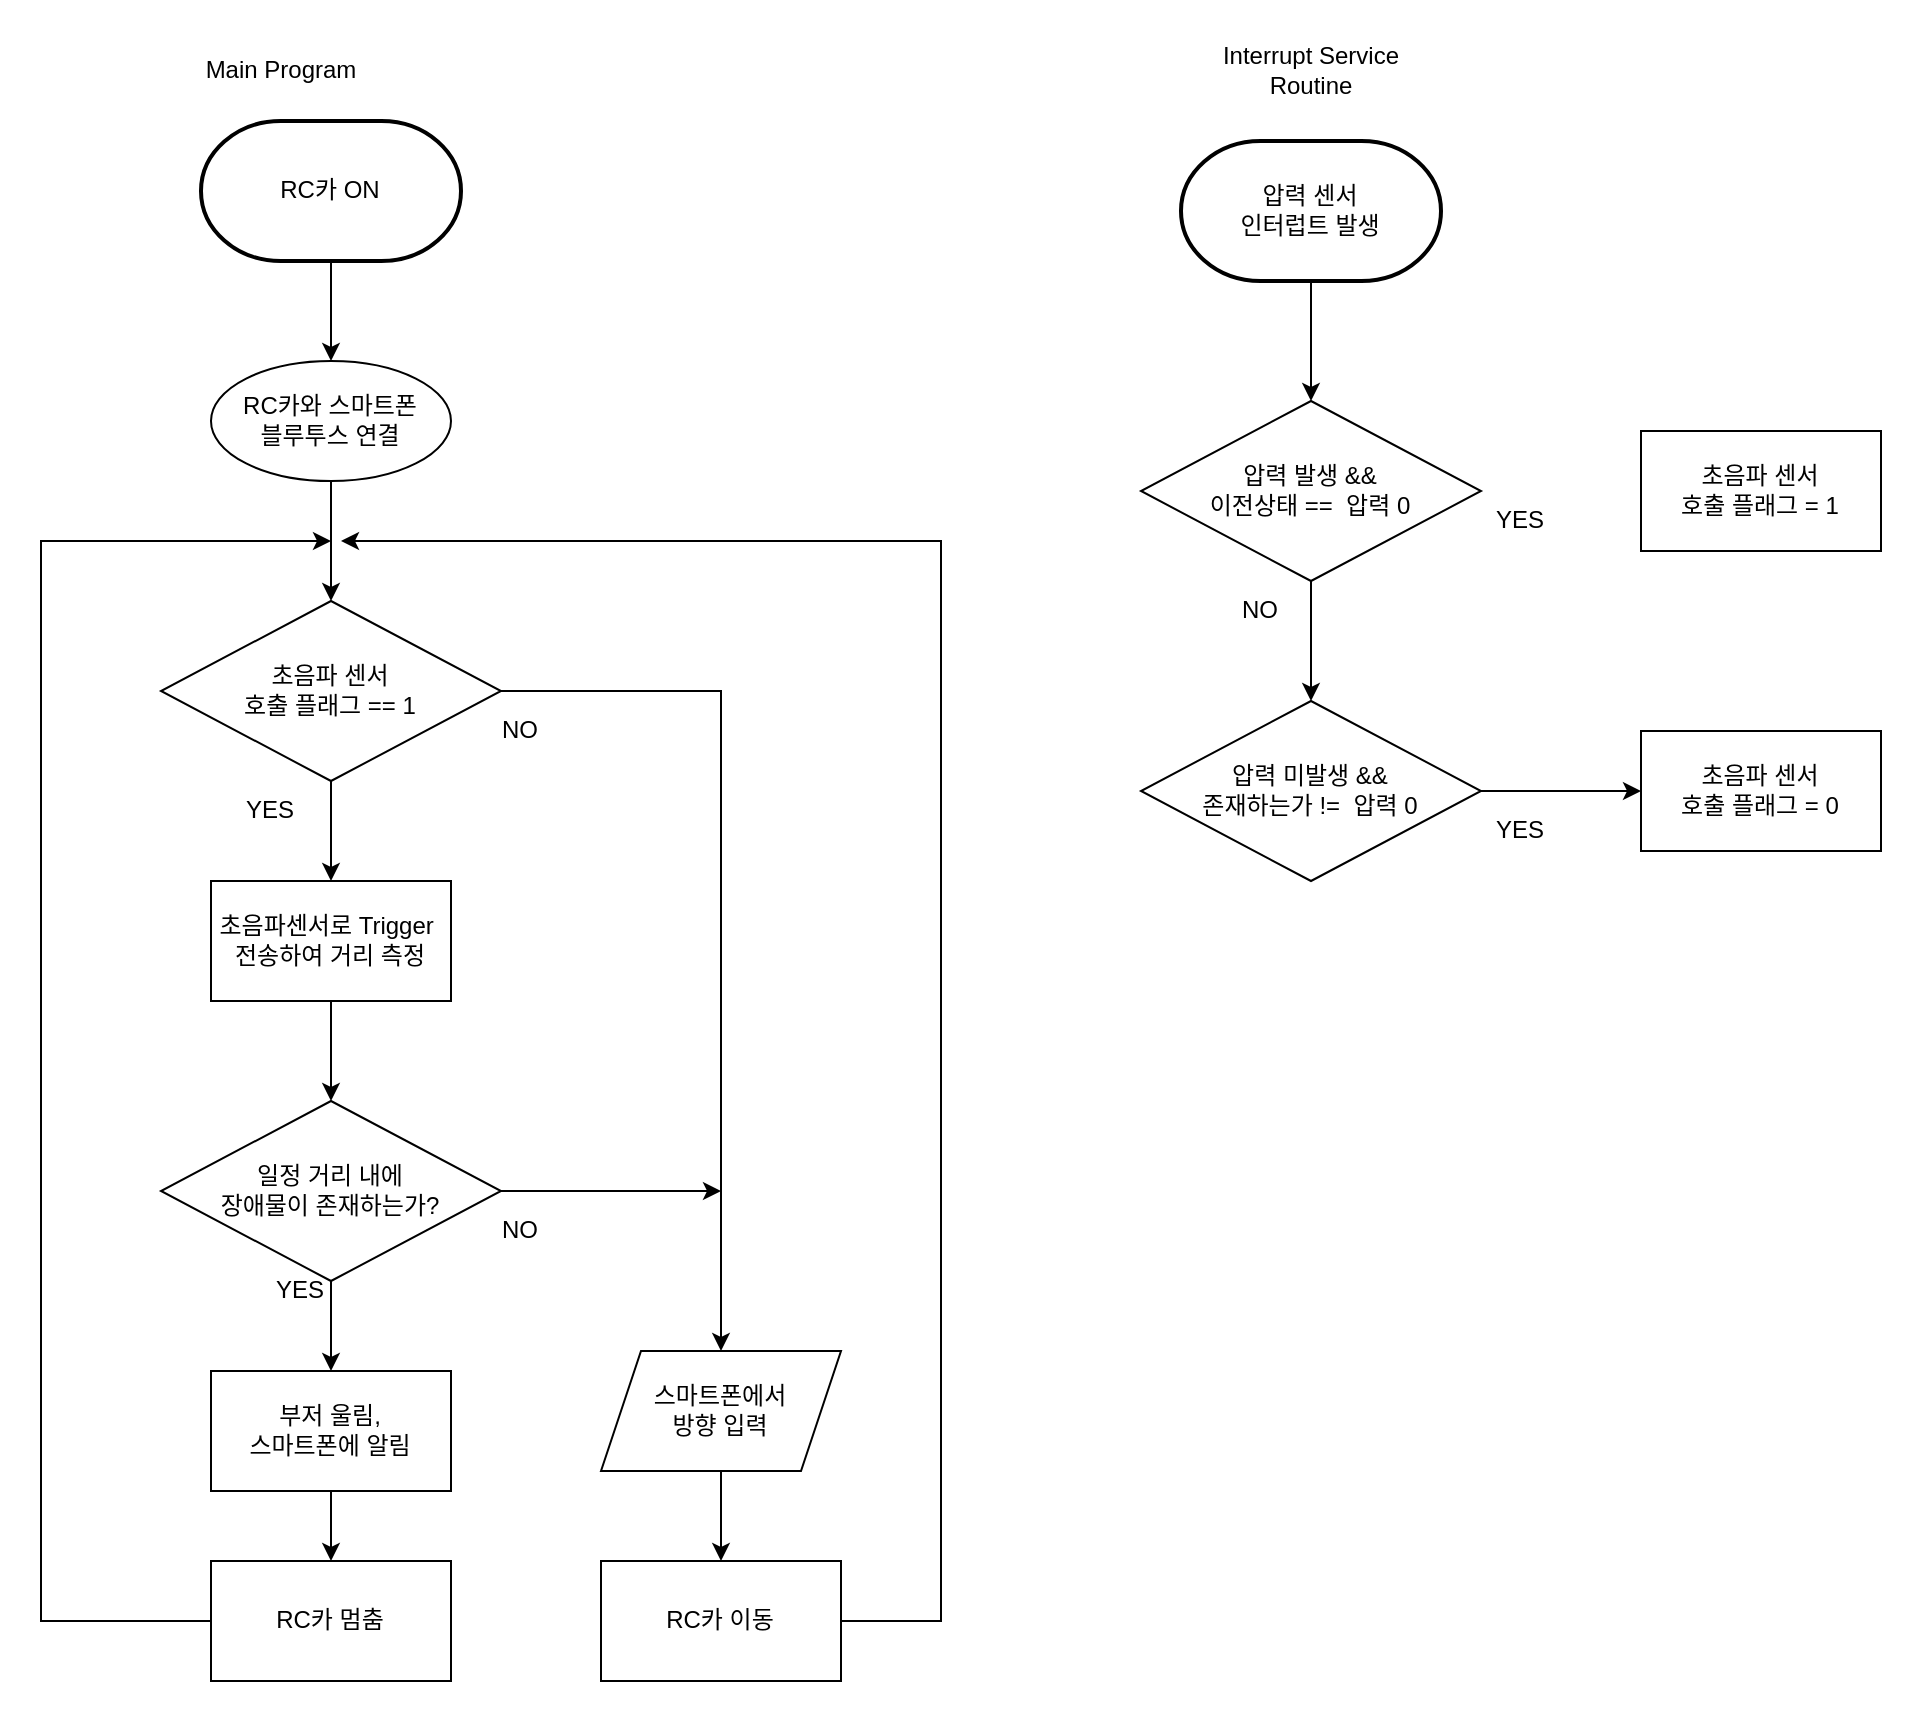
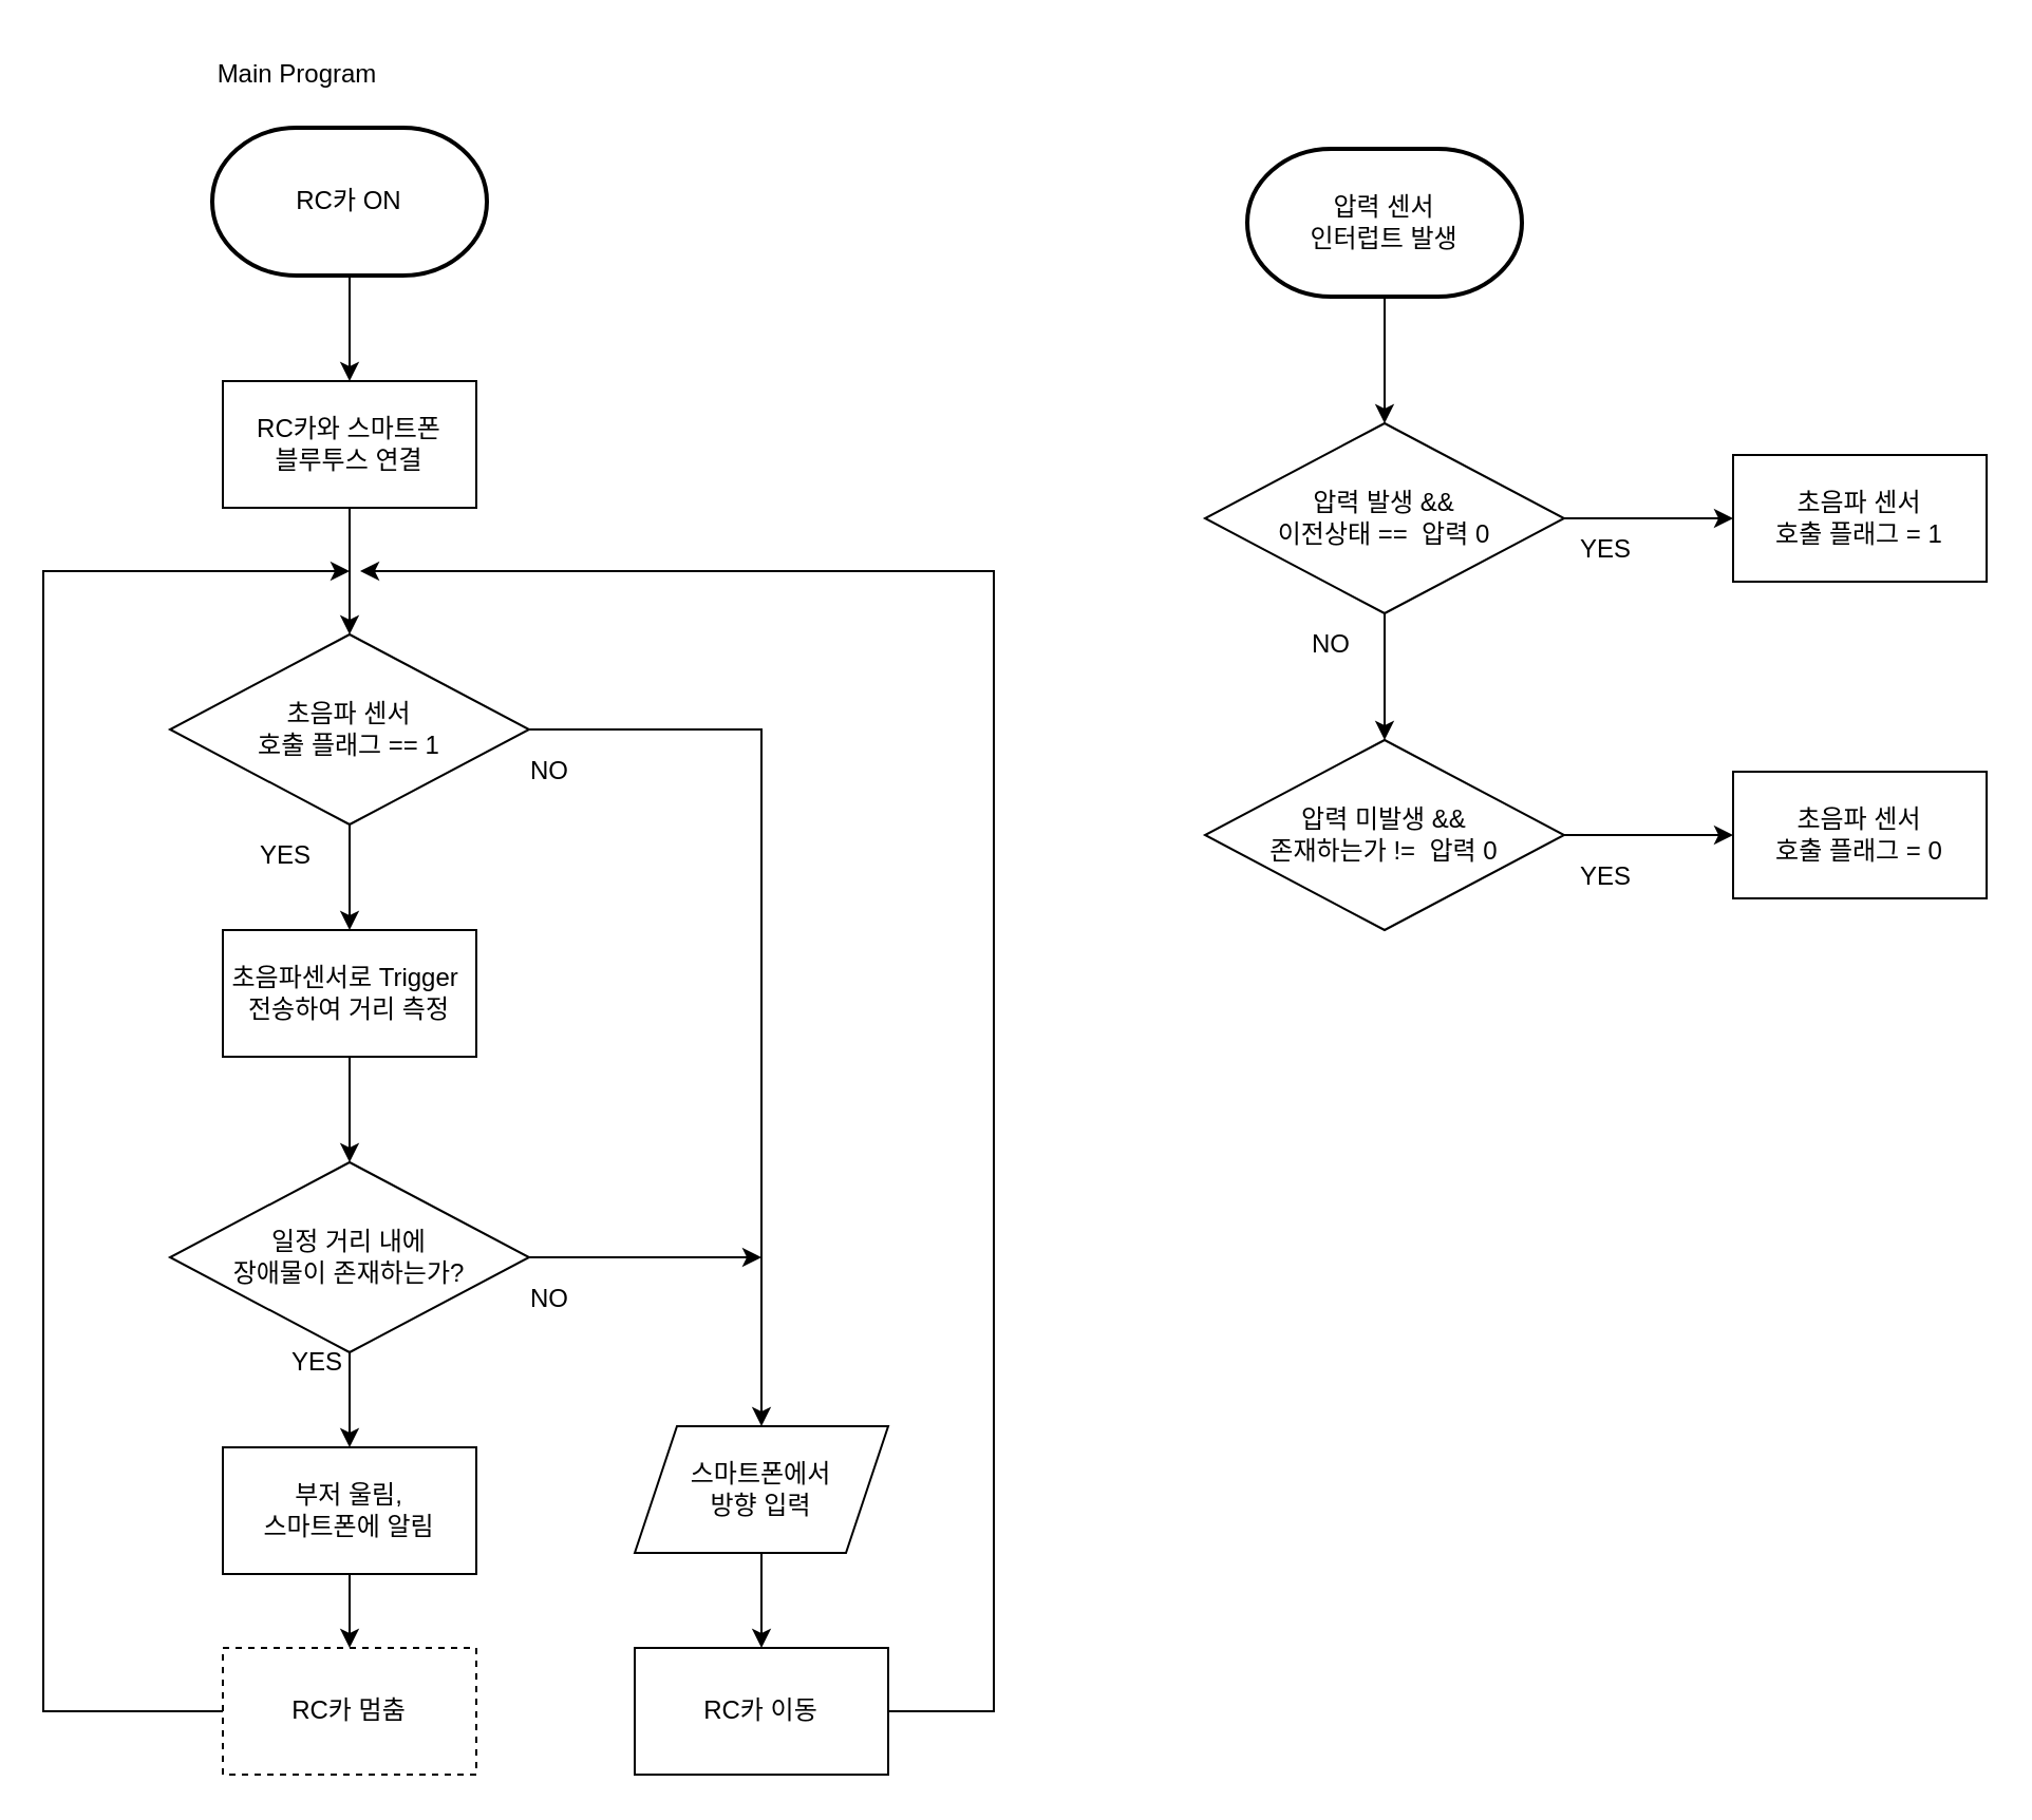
  <mxCell id="0" />
  <mxCell id="1" parent="0" />
  <mxCell id="2" style="edgeStyle=orthogonalEdgeStyle;rounded=0;orthogonalLoop=1;jettySize=auto;html=1;" edge="1" parent="1" source="3" target="5"><mxGeometry relative="1" as="geometry" /></mxCell>
  <mxCell id="3" value="RC카 ON" style="strokeWidth=2;html=1;shape=mxgraph.flowchart.terminator;whiteSpace=wrap;" vertex="1" parent="1"><mxGeometry x="100" y="60" width="130" height="70" as="geometry" /></mxCell>
  <mxCell id="4" style="edgeStyle=orthogonalEdgeStyle;rounded=0;orthogonalLoop=1;jettySize=auto;html=1;entryX=0.5;entryY=0;entryDx=0;entryDy=0;" edge="1" parent="1" source="5" target="11"><mxGeometry relative="1" as="geometry"><mxPoint x="165" y="310" as="targetPoint" /></mxGeometry></mxCell>
- <mxCell id="5" value="RC카와 스마트폰&lt;br&gt;블루투스 연결" style="ellipse;whiteSpace=wrap;html=1;" vertex="1" parent="1"><mxGeometry x="105" y="180" width="120" height="60" as="geometry" /></mxCell>
+ <mxCell id="5" value="RC카와 스마트폰&lt;br&gt;블루투스 연결" style="rounded=0;whiteSpace=wrap;html=1;" vertex="1" parent="1"><mxGeometry x="105" y="180" width="120" height="60" as="geometry" /></mxCell>
  <mxCell id="6" style="edgeStyle=orthogonalEdgeStyle;rounded=0;orthogonalLoop=1;jettySize=auto;html=1;entryX=0.5;entryY=0;entryDx=0;entryDy=0;" edge="1" parent="1" source="8" target="19"><mxGeometry relative="1" as="geometry" /></mxCell>
  <mxCell id="7" style="edgeStyle=orthogonalEdgeStyle;rounded=0;orthogonalLoop=1;jettySize=auto;html=1;" edge="1" parent="1" source="8"><mxGeometry relative="1" as="geometry"><mxPoint x="360" y="595" as="targetPoint" /></mxGeometry></mxCell>
  <mxCell id="8" value="일정 거리 내에 &lt;br&gt;장애물이 존재하는가?" style="rhombus;whiteSpace=wrap;html=1;" vertex="1" parent="1"><mxGeometry x="80" y="550" width="170" height="90" as="geometry" /></mxCell>
  <mxCell id="9" style="edgeStyle=orthogonalEdgeStyle;rounded=0;orthogonalLoop=1;jettySize=auto;html=1;entryX=0.5;entryY=0;entryDx=0;entryDy=0;" edge="1" parent="1" source="11" target="13"><mxGeometry relative="1" as="geometry"><mxPoint x="360" y="345" as="targetPoint" /></mxGeometry></mxCell>
  <mxCell id="10" style="edgeStyle=orthogonalEdgeStyle;rounded=0;orthogonalLoop=1;jettySize=auto;html=1;entryX=0.5;entryY=0;entryDx=0;entryDy=0;" edge="1" parent="1" source="11" target="39"><mxGeometry relative="1" as="geometry" /></mxCell>
  <mxCell id="11" value="초음파 센서&lt;br&gt;호출 플래그 == 1" style="rhombus;whiteSpace=wrap;html=1;" vertex="1" parent="1"><mxGeometry x="80" y="300" width="170" height="90" as="geometry" /></mxCell>
  <mxCell id="12" style="edgeStyle=orthogonalEdgeStyle;rounded=0;orthogonalLoop=1;jettySize=auto;html=1;entryX=0.5;entryY=0;entryDx=0;entryDy=0;" edge="1" parent="1" source="13" target="15"><mxGeometry relative="1" as="geometry" /></mxCell>
  <mxCell id="13" value="스마트폰에서 &lt;br&gt;방향 입력" style="shape=parallelogram;perimeter=parallelogramPerimeter;whiteSpace=wrap;html=1;fixedSize=1;" vertex="1" parent="1"><mxGeometry x="300" y="675" width="120" height="60" as="geometry" /></mxCell>
  <mxCell id="14" style="edgeStyle=orthogonalEdgeStyle;rounded=0;orthogonalLoop=1;jettySize=auto;html=1;" edge="1" parent="1" source="15"><mxGeometry relative="1" as="geometry"><mxPoint x="170" y="270" as="targetPoint" /><Array as="points"><mxPoint x="470" y="810" /><mxPoint x="470" y="270" /></Array></mxGeometry></mxCell>
  <mxCell id="15" value="RC카 이동" style="rounded=0;whiteSpace=wrap;html=1;" vertex="1" parent="1"><mxGeometry x="300" y="780" width="120" height="60" as="geometry" /></mxCell>
  <mxCell id="16" value="NO" style="text;html=1;strokeColor=none;fillColor=none;align=center;verticalAlign=middle;whiteSpace=wrap;rounded=0;" vertex="1" parent="1"><mxGeometry x="230" y="350" width="60" height="30" as="geometry" /></mxCell>
  <mxCell id="17" value="YES" style="text;html=1;strokeColor=none;fillColor=none;align=center;verticalAlign=middle;whiteSpace=wrap;rounded=0;" vertex="1" parent="1"><mxGeometry x="105" y="390" width="60" height="30" as="geometry" /></mxCell>
  <mxCell id="18" style="edgeStyle=orthogonalEdgeStyle;rounded=0;orthogonalLoop=1;jettySize=auto;html=1;" edge="1" parent="1" source="19" target="21"><mxGeometry relative="1" as="geometry" /></mxCell>
  <mxCell id="19" value="부저 울림,&lt;br&gt;스마트폰에 알림" style="rounded=0;whiteSpace=wrap;html=1;" vertex="1" parent="1"><mxGeometry x="105" y="685" width="120" height="60" as="geometry" /></mxCell>
  <mxCell id="20" style="edgeStyle=orthogonalEdgeStyle;rounded=0;orthogonalLoop=1;jettySize=auto;html=1;" edge="1" parent="1" source="21"><mxGeometry relative="1" as="geometry"><mxPoint x="165" y="270" as="targetPoint" /><Array as="points"><mxPoint x="20" y="700" /><mxPoint x="20" y="270" /><mxPoint x="140" y="270" /></Array></mxGeometry></mxCell>
- <mxCell id="21" value="RC카 멈춤" style="rounded=0;whiteSpace=wrap;html=1;" vertex="1" parent="1"><mxGeometry x="105" y="780" width="120" height="60" as="geometry" /></mxCell>
+ <mxCell id="21" value="RC카 멈춤" style="rounded=0;whiteSpace=wrap;html=1;dashed=1;" vertex="1" parent="1"><mxGeometry x="105" y="780" width="120" height="60" as="geometry" /></mxCell>
  <mxCell id="22" value="YES" style="text;html=1;strokeColor=none;fillColor=none;align=center;verticalAlign=middle;whiteSpace=wrap;rounded=0;" vertex="1" parent="1"><mxGeometry x="120" y="630" width="60" height="30" as="geometry" /></mxCell>
  <mxCell id="23" value="NO" style="text;html=1;strokeColor=none;fillColor=none;align=center;verticalAlign=middle;whiteSpace=wrap;rounded=0;" vertex="1" parent="1"><mxGeometry x="230" y="600" width="60" height="30" as="geometry" /></mxCell>
  <mxCell id="24" style="edgeStyle=orthogonalEdgeStyle;rounded=0;orthogonalLoop=1;jettySize=auto;html=1;entryX=0.5;entryY=0;entryDx=0;entryDy=0;" edge="1" parent="1" source="25" target="28"><mxGeometry relative="1" as="geometry" /></mxCell>
  <mxCell id="25" value="압력 센서 &lt;br&gt;인터럽트 발생" style="strokeWidth=2;html=1;shape=mxgraph.flowchart.terminator;whiteSpace=wrap;" vertex="1" parent="1"><mxGeometry x="590" y="70" width="130" height="70" as="geometry" /></mxCell>
  <mxCell id="26" style="edgeStyle=orthogonalEdgeStyle;rounded=0;orthogonalLoop=1;jettySize=auto;html=1;entryX=0.5;entryY=0;entryDx=0;entryDy=0;" edge="1" parent="1" source="28" target="30"><mxGeometry relative="1" as="geometry" /></mxCell>
+ <mxCell id="27" style="edgeStyle=orthogonalEdgeStyle;rounded=0;orthogonalLoop=1;jettySize=auto;html=1;entryX=0;entryY=0.5;entryDx=0;entryDy=0;" edge="1" parent="1" source="28" target="33"><mxGeometry relative="1" as="geometry"><mxPoint x="810" y="245" as="targetPoint" /></mxGeometry></mxCell>
  <mxCell id="28" value="압력 발생 &amp;amp;&amp;amp; &lt;br&gt;이전상태 ==&amp;nbsp; 압력 0" style="rhombus;whiteSpace=wrap;html=1;" vertex="1" parent="1"><mxGeometry x="570" y="200" width="170" height="90" as="geometry" /></mxCell>
  <mxCell id="29" style="edgeStyle=orthogonalEdgeStyle;rounded=0;orthogonalLoop=1;jettySize=auto;html=1;entryX=0;entryY=0.5;entryDx=0;entryDy=0;" edge="1" parent="1" source="30" target="34"><mxGeometry relative="1" as="geometry" /></mxCell>
  <mxCell id="30" value="압력 미발생 &amp;amp;&amp;amp; &lt;br&gt;존재하는가 !=&amp;nbsp; 압력 0" style="rhombus;whiteSpace=wrap;html=1;" vertex="1" parent="1"><mxGeometry x="570" y="350" width="170" height="90" as="geometry" /></mxCell>
  <mxCell id="31" value="NO" style="text;html=1;strokeColor=none;fillColor=none;align=center;verticalAlign=middle;whiteSpace=wrap;rounded=0;" vertex="1" parent="1"><mxGeometry x="600" y="290" width="60" height="30" as="geometry" /></mxCell>
  <mxCell id="32" value="YES" style="text;html=1;strokeColor=none;fillColor=none;align=center;verticalAlign=middle;whiteSpace=wrap;rounded=0;" vertex="1" parent="1"><mxGeometry x="730" y="245" width="60" height="30" as="geometry" /></mxCell>
  <mxCell id="33" value="초음파 센서 &lt;br&gt;호출 플래그 = 1" style="rounded=0;whiteSpace=wrap;html=1;" vertex="1" parent="1"><mxGeometry x="820" y="215" width="120" height="60" as="geometry" /></mxCell>
  <mxCell id="34" value="초음파 센서&lt;br&gt;호출 플래그 = 0" style="rounded=0;whiteSpace=wrap;html=1;" vertex="1" parent="1"><mxGeometry x="820" y="365" width="120" height="60" as="geometry" /></mxCell>
  <mxCell id="35" value="YES" style="text;html=1;strokeColor=none;fillColor=none;align=center;verticalAlign=middle;whiteSpace=wrap;rounded=0;" vertex="1" parent="1"><mxGeometry x="730" y="400" width="60" height="30" as="geometry" /></mxCell>
  <mxCell id="36" value="Main Program" style="text;html=1;strokeColor=none;fillColor=none;align=center;verticalAlign=middle;whiteSpace=wrap;rounded=0;" vertex="1" parent="1"><mxGeometry x="92.5" y="20" width="95" height="30" as="geometry" /></mxCell>
- <mxCell id="37" value="Interrupt Service Routine" style="text;html=1;strokeColor=none;fillColor=none;align=center;verticalAlign=middle;whiteSpace=wrap;rounded=0;" vertex="1" parent="1"><mxGeometry x="607.5" y="20" width="95" height="30" as="geometry" /></mxCell>
  <mxCell id="38" style="edgeStyle=orthogonalEdgeStyle;rounded=0;orthogonalLoop=1;jettySize=auto;html=1;entryX=0.5;entryY=0;entryDx=0;entryDy=0;" edge="1" parent="1" source="39" target="8"><mxGeometry relative="1" as="geometry" /></mxCell>
  <mxCell id="39" value="초음파센서로 Trigger&amp;nbsp; 전송하여 거리 측정" style="rounded=0;whiteSpace=wrap;html=1;" vertex="1" parent="1"><mxGeometry x="105" y="440" width="120" height="60" as="geometry" /></mxCell>
